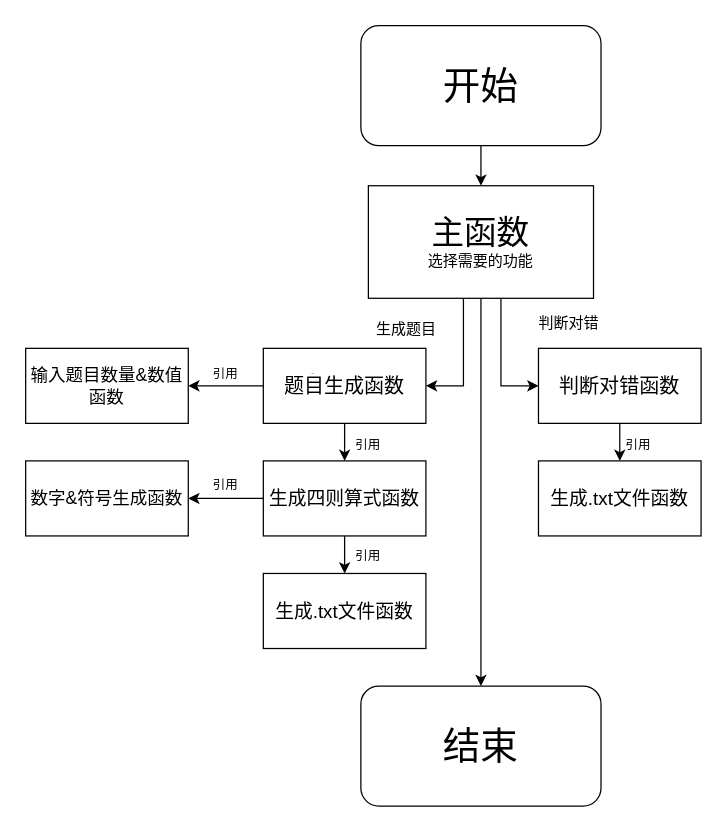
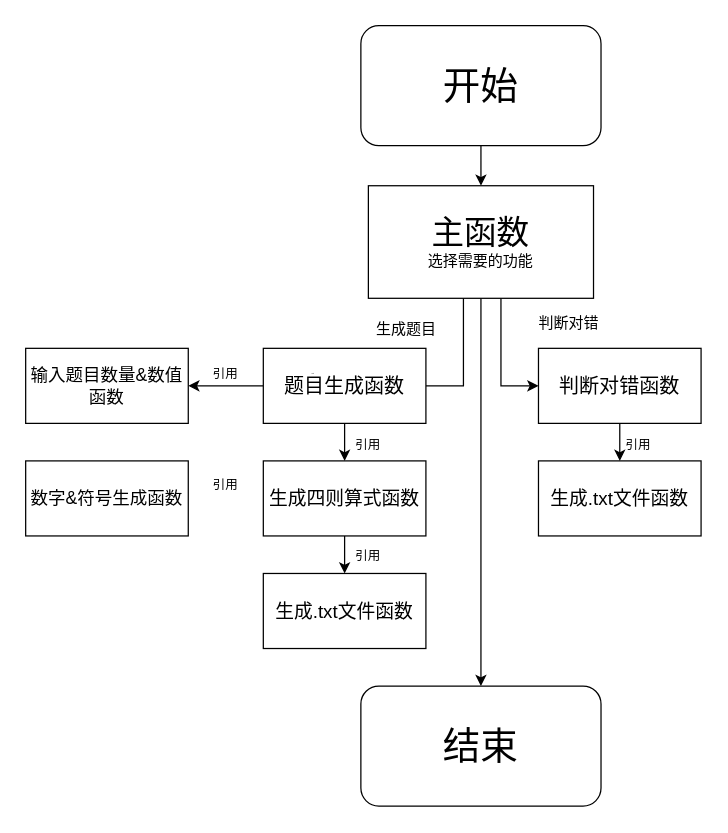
  <mxCell id="0" />
  <mxCell id="1" parent="0" />
  <mxCell id="2" style="edgeStyle=orthogonalEdgeStyle;rounded=0;orthogonalLoop=1;jettySize=auto;html=1;entryX=0.5;entryY=0;entryDx=0;entryDy=0;" edge="1" parent="1" source="3" target="7"><mxGeometry relative="1" as="geometry" /></mxCell>
  <mxCell id="3" value="&lt;font style=&quot;font-size: 30px&quot;&gt;开始&lt;/font&gt;" style="rounded=1;whiteSpace=wrap;html=1;" vertex="1" parent="1"><mxGeometry x="288" y="20" width="192" height="96" as="geometry" /></mxCell>
- <mxCell id="4" style="edgeStyle=orthogonalEdgeStyle;rounded=0;orthogonalLoop=1;jettySize=auto;html=1;entryX=1;entryY=0.5;entryDx=0;entryDy=0;exitX=0.5;exitY=1;exitDx=0;exitDy=0;" edge="1" parent="1" source="7" target="10"><mxGeometry relative="1" as="geometry"><mxPoint x="384" y="258" as="sourcePoint" /><Array as="points"><mxPoint x="370" y="228" /><mxPoint x="370" y="308" /></Array></mxGeometry></mxCell>
+ <mxCell id="4" style="edgeStyle=orthogonalEdgeStyle;rounded=0;orthogonalLoop=1;jettySize=auto;html=1;entryX=1;entryY=0.5;entryDx=0;entryDy=0;exitX=0.5;exitY=1;exitDx=0;exitDy=0;endArrow=none;" edge="1" parent="1" source="7" target="10"><mxGeometry relative="1" as="geometry"><mxPoint x="384" y="258" as="sourcePoint" /><Array as="points"><mxPoint x="370" y="228" /><mxPoint x="370" y="308" /></Array></mxGeometry></mxCell>
  <mxCell id="5" style="edgeStyle=orthogonalEdgeStyle;rounded=0;orthogonalLoop=1;jettySize=auto;html=1;entryX=0;entryY=0.5;entryDx=0;entryDy=0;exitX=0.5;exitY=1;exitDx=0;exitDy=0;" edge="1" parent="1" source="7" target="23"><mxGeometry relative="1" as="geometry"><mxPoint x="450" y="311.5" as="targetPoint" /><Array as="points"><mxPoint x="400" y="228" /><mxPoint x="400" y="308" /></Array></mxGeometry></mxCell>
  <mxCell id="6" style="edgeStyle=orthogonalEdgeStyle;rounded=0;orthogonalLoop=1;jettySize=auto;html=1;entryX=0.5;entryY=0;entryDx=0;entryDy=0;fontSize=1;" edge="1" parent="1" source="7" target="28"><mxGeometry relative="1" as="geometry" /></mxCell>
  <mxCell id="7" value="&lt;font&gt;&lt;font style=&quot;font-size: 26px&quot;&gt;主函数&lt;br&gt;&lt;/font&gt;选择需要的功能&lt;br&gt;&lt;/font&gt;" style="rounded=0;whiteSpace=wrap;html=1;" vertex="1" parent="1"><mxGeometry x="294" y="148" width="180" height="90" as="geometry" /></mxCell>
  <mxCell id="8" style="edgeStyle=orthogonalEdgeStyle;rounded=0;orthogonalLoop=1;jettySize=auto;html=1;entryX=1;entryY=0.5;entryDx=0;entryDy=0;fontSize=1;" edge="1" parent="1" source="10" target="13"><mxGeometry relative="1" as="geometry" /></mxCell>
  <mxCell id="9" style="edgeStyle=orthogonalEdgeStyle;rounded=0;orthogonalLoop=1;jettySize=auto;html=1;entryX=0.5;entryY=0;entryDx=0;entryDy=0;fontSize=1;" edge="1" parent="1" source="10" target="18"><mxGeometry relative="1" as="geometry" /></mxCell>
  <mxCell id="10" value="&lt;font&gt;&lt;font style=&quot;font-size: 16px&quot;&gt;题目生成函数&lt;/font&gt;&lt;br&gt;&lt;/font&gt;" style="rounded=0;whiteSpace=wrap;html=1;" vertex="1" parent="1"><mxGeometry x="210" y="278" width="130" height="60" as="geometry" /></mxCell>
  <mxCell id="11" value="生成题目" style="text;html=1;align=center;verticalAlign=middle;resizable=0;points=[];autosize=1;" vertex="1" parent="1"><mxGeometry x="294" y="253" width="60" height="20" as="geometry" /></mxCell>
  <mxCell id="12" value="判断对错" style="text;html=1;align=center;verticalAlign=middle;resizable=0;points=[];autosize=1;" vertex="1" parent="1"><mxGeometry x="424" y="248" width="60" height="20" as="geometry" /></mxCell>
  <mxCell id="13" value="&lt;font&gt;&lt;font style=&quot;font-size: 14px&quot;&gt;输入题目数量&amp;amp;数值函数&lt;/font&gt;&lt;br&gt;&lt;/font&gt;" style="rounded=0;whiteSpace=wrap;html=1;" vertex="1" parent="1"><mxGeometry x="20" y="278" width="130" height="60" as="geometry" /></mxCell>
  <mxCell id="14" value="Text" style="text;html=1;strokeColor=none;fillColor=none;align=center;verticalAlign=middle;whiteSpace=wrap;rounded=0;fontSize=1;" vertex="1" parent="1"><mxGeometry x="230" y="288" width="40" height="20" as="geometry" /></mxCell>
  <mxCell id="15" value="&lt;font style=&quot;font-size: 10px&quot;&gt;引用&lt;/font&gt;" style="text;html=1;strokeColor=none;fillColor=none;align=center;verticalAlign=middle;whiteSpace=wrap;rounded=0;fontSize=1;" vertex="1" parent="1"><mxGeometry x="160" y="288" width="40" height="20" as="geometry" /></mxCell>
- <mxCell id="16" style="edgeStyle=orthogonalEdgeStyle;rounded=0;orthogonalLoop=1;jettySize=auto;html=1;entryX=1;entryY=0.5;entryDx=0;entryDy=0;fontSize=1;" edge="1" parent="1" source="18" target="20"><mxGeometry relative="1" as="geometry" /></mxCell>
  <mxCell id="17" style="edgeStyle=orthogonalEdgeStyle;rounded=0;orthogonalLoop=1;jettySize=auto;html=1;entryX=0.5;entryY=0;entryDx=0;entryDy=0;fontSize=1;" edge="1" parent="1" source="18" target="24"><mxGeometry relative="1" as="geometry" /></mxCell>
  <mxCell id="18" value="&lt;font&gt;&lt;span style=&quot;font-size: 15px&quot;&gt;生成四则算式函数&lt;/span&gt;&lt;br&gt;&lt;/font&gt;" style="rounded=0;whiteSpace=wrap;html=1;" vertex="1" parent="1"><mxGeometry x="210" y="368" width="130" height="60" as="geometry" /></mxCell>
  <mxCell id="19" value="&lt;font style=&quot;font-size: 10px&quot;&gt;引用&lt;/font&gt;" style="text;html=1;strokeColor=none;fillColor=none;align=center;verticalAlign=middle;whiteSpace=wrap;rounded=0;fontSize=1;" vertex="1" parent="1"><mxGeometry x="274" y="345" width="40" height="20" as="geometry" /></mxCell>
  <mxCell id="20" value="&lt;font style=&quot;font-size: 14px&quot;&gt;数字&amp;amp;符号生成函数&lt;br&gt;&lt;/font&gt;" style="rounded=0;whiteSpace=wrap;html=1;fontSize=1;" vertex="1" parent="1"><mxGeometry x="20" y="368" width="130" height="60" as="geometry" /></mxCell>
  <mxCell id="21" value="&lt;font style=&quot;font-size: 10px&quot;&gt;引用&lt;/font&gt;" style="text;html=1;strokeColor=none;fillColor=none;align=center;verticalAlign=middle;whiteSpace=wrap;rounded=0;fontSize=1;" vertex="1" parent="1"><mxGeometry x="160" y="377" width="40" height="20" as="geometry" /></mxCell>
  <mxCell id="22" style="edgeStyle=orthogonalEdgeStyle;rounded=0;orthogonalLoop=1;jettySize=auto;html=1;entryX=0.5;entryY=0;entryDx=0;entryDy=0;fontSize=1;" edge="1" parent="1" source="23" target="26"><mxGeometry relative="1" as="geometry" /></mxCell>
  <mxCell id="23" value="&lt;font&gt;&lt;span style=&quot;font-size: 16px&quot;&gt;判断对错函数&lt;/span&gt;&lt;br&gt;&lt;/font&gt;" style="rounded=0;whiteSpace=wrap;html=1;" vertex="1" parent="1"><mxGeometry x="430" y="278" width="130" height="60" as="geometry" /></mxCell>
  <mxCell id="24" value="&lt;font&gt;&lt;span style=&quot;font-size: 15px&quot;&gt;生成.txt文件函数&lt;/span&gt;&lt;br&gt;&lt;/font&gt;" style="rounded=0;whiteSpace=wrap;html=1;" vertex="1" parent="1"><mxGeometry x="210" y="458" width="130" height="60" as="geometry" /></mxCell>
  <mxCell id="25" value="&lt;font style=&quot;font-size: 10px&quot;&gt;引用&lt;/font&gt;" style="text;html=1;strokeColor=none;fillColor=none;align=center;verticalAlign=middle;whiteSpace=wrap;rounded=0;fontSize=1;" vertex="1" parent="1"><mxGeometry x="274" y="434" width="40" height="20" as="geometry" /></mxCell>
  <mxCell id="26" value="&lt;font&gt;&lt;span style=&quot;font-size: 15px&quot;&gt;生成.txt文件函数&lt;/span&gt;&lt;br&gt;&lt;/font&gt;" style="rounded=0;whiteSpace=wrap;html=1;" vertex="1" parent="1"><mxGeometry x="430" y="368" width="130" height="60" as="geometry" /></mxCell>
  <mxCell id="27" value="&lt;font style=&quot;font-size: 10px&quot;&gt;引用&lt;/font&gt;" style="text;html=1;strokeColor=none;fillColor=none;align=center;verticalAlign=middle;whiteSpace=wrap;rounded=0;fontSize=1;" vertex="1" parent="1"><mxGeometry x="490" y="345" width="40" height="20" as="geometry" /></mxCell>
  <mxCell id="28" value="&lt;font style=&quot;font-size: 30px&quot;&gt;结束&lt;/font&gt;" style="rounded=1;whiteSpace=wrap;html=1;" vertex="1" parent="1"><mxGeometry x="288" y="548" width="192" height="96" as="geometry" /></mxCell>
